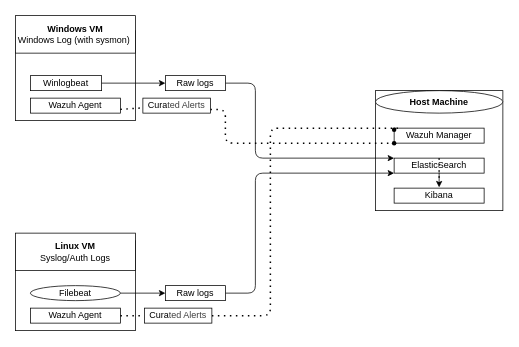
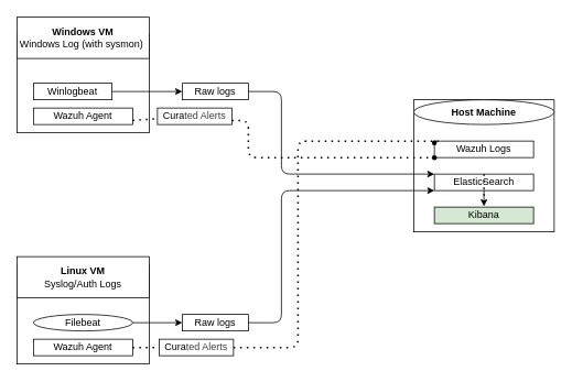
  <mxCell id="0" />
  <mxCell id="1" parent="0" />
  <mxCell id="2" value="" style="rounded=0;whiteSpace=wrap;html=1;" parent="1" vertex="1"><mxGeometry x="20" y="40" width="160" height="120" as="geometry" /></mxCell>
  <mxCell id="3" value="" style="rounded=0;whiteSpace=wrap;html=1;" parent="1" vertex="1"><mxGeometry x="20" y="320" width="160" height="120" as="geometry" /></mxCell>
  <mxCell id="4" value="" style="rounded=0;whiteSpace=wrap;html=1;" parent="1" vertex="1"><mxGeometry x="500" y="120" width="170" height="160" as="geometry" /></mxCell>
  <mxCell id="5" value="ElasticSearch" style="rounded=0;whiteSpace=wrap;html=1;" parent="1" vertex="1"><mxGeometry x="525" y="210" width="120" height="20" as="geometry" /></mxCell>
- <mxCell id="6" value="Wazuh Manager" style="rounded=0;whiteSpace=wrap;html=1;" parent="1" vertex="1"><mxGeometry x="525" y="170" width="120" height="20" as="geometry" /></mxCell>
- <mxCell id="7" value="Kibana" style="rounded=0;whiteSpace=wrap;html=1;" parent="1" vertex="1"><mxGeometry x="525" y="250" width="120" height="20" as="geometry" /></mxCell>
+ <mxCell id="6" value="Wazuh Logs" style="rounded=0;whiteSpace=wrap;html=1;" parent="1" vertex="1"><mxGeometry x="525" y="170" width="120" height="20" as="geometry" /></mxCell>
+ <mxCell id="7" value="Kibana" style="rounded=0;whiteSpace=wrap;html=1;fillColor=#d5e8d4;" parent="1" vertex="1"><mxGeometry x="525" y="250" width="120" height="20" as="geometry" /></mxCell>
  <mxCell id="8" value="Wazuh Agent" style="rounded=0;whiteSpace=wrap;html=1;" parent="1" vertex="1"><mxGeometry x="40" y="130" width="120" height="20" as="geometry" /></mxCell>
  <mxCell id="9" value="" style="edgeStyle=none;html=1;entryX=0;entryY=0;entryDx=0;entryDy=0;" parent="1" source="23" target="5" edge="1"><mxGeometry relative="1" as="geometry"><mxPoint x="340" y="200" as="targetPoint" /><Array as="points"><mxPoint x="340" y="110" /><mxPoint x="340" y="210" /></Array></mxGeometry></mxCell>
  <mxCell id="10" value="Winlogbeat" style="rounded=0;whiteSpace=wrap;html=1;" parent="1" vertex="1"><mxGeometry x="40" y="100" width="95" height="20" as="geometry" /></mxCell>
  <mxCell id="11" value="Wazuh Agent" style="rounded=0;whiteSpace=wrap;html=1;" parent="1" vertex="1"><mxGeometry x="40" y="410" width="120" height="20" as="geometry" /></mxCell>
  <mxCell id="12" value="" style="edgeStyle=none;html=1;entryX=0;entryY=1;entryDx=0;entryDy=0;" parent="1" source="25" target="5" edge="1"><mxGeometry relative="1" as="geometry"><mxPoint x="340" y="220" as="targetPoint" /><Array as="points"><mxPoint x="340" y="390" /><mxPoint x="340" y="230" /></Array></mxGeometry></mxCell>
  <mxCell id="13" value="Filebeat" style="ellipse;whiteSpace=wrap;html=1;" parent="1" vertex="1"><mxGeometry x="40" y="380" width="120" height="20" as="geometry" /></mxCell>
  <mxCell id="14" value="" style="edgeStyle=none;html=1;" parent="1" edge="1"><mxGeometry relative="1" as="geometry"><mxPoint x="585" y="229" as="sourcePoint" /><mxPoint x="585" y="249" as="targetPoint" /></mxGeometry></mxCell>
  <mxCell id="15" value="&lt;b&gt;Windows&lt;/b&gt; &lt;b&gt;VM&lt;/b&gt;&lt;div&gt;Windows Log (with sysmon)&amp;nbsp;&lt;span style=&quot;font-family: monospace; font-size: 0px; text-align: start; text-wrap-mode: nowrap;&quot;&gt;%3CmxGraphModel%3E%3Croot%3E%3CmxCell%20id%3D%220%22%2F%3E%3CmxCell%20id%3D%221%22%20parent%3D%220%22%2F%3E%3CmxCell%20id%3D%222%22%20value%3D%22Win%20Evt%20logs%22%20style%3D%22rounded%3D0%3BwhiteSpace%3Dwrap%3Bhtml%3D1%3B%22%20vertex%3D%221%22%20parent%3D%221%22%3E%3CmxGeometry%20x%3D%2260%22%20y%3D%2280%22%20width%3D%22120%22%20height%3D%2220%22%20as%3D%22geometry%22%2F%3E%3C%2FmxCell%3E%3C%2Froot%3E%3C%2FmxGraphModel%3E&lt;/span&gt;&lt;/div&gt;" style="rounded=0;whiteSpace=wrap;html=1;" parent="1" vertex="1"><mxGeometry x="20" y="20" width="160" height="50" as="geometry" /></mxCell>
  <mxCell id="16" value="&lt;b&gt;Linux VM&lt;/b&gt;&lt;div&gt;Syslog/Auth Logs&lt;/div&gt;" style="rounded=0;whiteSpace=wrap;html=1;" parent="1" vertex="1"><mxGeometry x="20" y="310" width="160" height="50" as="geometry" /></mxCell>
  <mxCell id="17" value="" style="endArrow=none;dashed=1;html=1;dashPattern=1 3;strokeWidth=2;exitX=1;exitY=0.75;exitDx=0;exitDy=0;" parent="1" source="27" target="18" edge="1"><mxGeometry width="50" height="50" relative="1" as="geometry"><mxPoint x="440" y="260" as="sourcePoint" /><mxPoint x="460" y="190" as="targetPoint" /><Array as="points"><mxPoint x="300" y="145" /><mxPoint x="300" y="190" /></Array></mxGeometry></mxCell>
  <mxCell id="18" value="" style="shape=waypoint;sketch=0;size=6;pointerEvents=1;points=[];fillColor=default;resizable=0;rotatable=0;perimeter=centerPerimeter;snapToPoint=1;rounded=0;" parent="1" vertex="1"><mxGeometry x="515" y="180" width="20" height="20" as="geometry" /></mxCell>
  <mxCell id="19" value="&lt;b&gt;Host Machine&lt;/b&gt;" style="ellipse;whiteSpace=wrap;html=1;" parent="1" vertex="1"><mxGeometry x="500" y="120" width="170" height="30" as="geometry" /></mxCell>
  <mxCell id="20" value="" style="endArrow=none;dashed=1;html=1;dashPattern=1 3;strokeWidth=2;exitX=1;exitY=0.5;exitDx=0;exitDy=0;" parent="1" source="29" edge="1"><mxGeometry width="50" height="50" relative="1" as="geometry"><mxPoint x="160" y="420" as="sourcePoint" /><mxPoint x="530" y="170" as="targetPoint" /><Array as="points"><mxPoint x="360" y="420" /><mxPoint x="360" y="170" /></Array></mxGeometry></mxCell>
  <mxCell id="21" value="" style="shape=waypoint;sketch=0;size=6;pointerEvents=1;points=[];fillColor=default;resizable=0;rotatable=0;perimeter=centerPerimeter;snapToPoint=1;rounded=0;" parent="1" vertex="1"><mxGeometry x="515" y="162" width="20" height="20" as="geometry" /></mxCell>
  <mxCell id="22" value="" style="edgeStyle=none;html=1;entryX=0;entryY=0.5;entryDx=0;entryDy=0;" parent="1" source="10" target="23" edge="1"><mxGeometry relative="1" as="geometry"><mxPoint x="160" y="110" as="sourcePoint" /><mxPoint x="525" y="210" as="targetPoint" /><Array as="points" /></mxGeometry></mxCell>
  <mxCell id="23" value="Raw logs" style="rounded=0;whiteSpace=wrap;html=1;" parent="1" vertex="1"><mxGeometry x="220" y="100" width="80" height="20" as="geometry" /></mxCell>
  <mxCell id="24" value="" style="edgeStyle=none;html=1;entryX=0;entryY=0.5;entryDx=0;entryDy=0;" parent="1" source="13" target="25" edge="1"><mxGeometry relative="1" as="geometry"><mxPoint x="160" y="390" as="sourcePoint" /><mxPoint x="525" y="230" as="targetPoint" /><Array as="points" /></mxGeometry></mxCell>
  <mxCell id="25" value="Raw logs" style="rounded=0;whiteSpace=wrap;html=1;" parent="1" vertex="1"><mxGeometry x="220" y="380" width="80" height="20" as="geometry" /></mxCell>
  <mxCell id="26" value="" style="endArrow=none;dashed=1;html=1;dashPattern=1 3;strokeWidth=2;exitX=1;exitY=0.75;exitDx=0;exitDy=0;" parent="1" source="8" target="27" edge="1"><mxGeometry width="50" height="50" relative="1" as="geometry"><mxPoint x="160" y="145" as="sourcePoint" /><mxPoint x="525" y="190" as="targetPoint" /><Array as="points" /></mxGeometry></mxCell>
  <mxCell id="27" value="Cura&lt;span style=&quot;color: rgb(63, 63, 63); background-color: transparent;&quot;&gt;ted Alerts&lt;/span&gt;" style="rounded=0;whiteSpace=wrap;html=1;" parent="1" vertex="1"><mxGeometry x="190" y="130" width="90" height="20" as="geometry" /></mxCell>
  <mxCell id="28" value="" style="endArrow=none;dashed=1;html=1;dashPattern=1 3;strokeWidth=2;exitX=1;exitY=0.75;exitDx=0;exitDy=0;" parent="1" target="29" edge="1"><mxGeometry width="50" height="50" relative="1" as="geometry"><mxPoint x="160" y="420" as="sourcePoint" /><mxPoint x="530" y="170" as="targetPoint" /><Array as="points" /></mxGeometry></mxCell>
  <mxCell id="29" value="Cura&lt;span style=&quot;color: rgb(63, 63, 63); background-color: transparent;&quot;&gt;ted Alerts&lt;/span&gt;" style="rounded=0;whiteSpace=wrap;html=1;" parent="1" vertex="1"><mxGeometry x="192" y="410" width="90" height="20" as="geometry" /></mxCell>
  <mxCell id="30" value="" style="endArrow=none;dashed=1;html=1;dashPattern=1 3;strokeWidth=2;exitX=0.5;exitY=0;exitDx=0;exitDy=0;" parent="1" source="5" target="7" edge="1"><mxGeometry width="50" height="50" relative="1" as="geometry"><mxPoint x="330" y="260" as="sourcePoint" /><mxPoint x="380" y="210" as="targetPoint" /></mxGeometry></mxCell>
